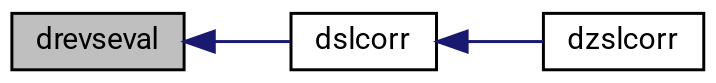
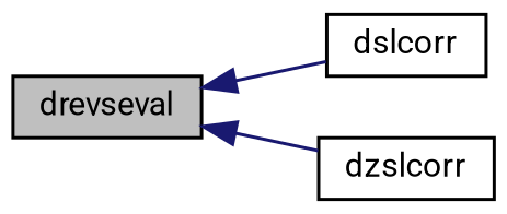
  digraph {
    fontname=Roboto
    rankdir=LR
    node [color=black fillcolor=white fontname=Roboto fontsize=10 shape=record style=filled]
    edge [color=midnightblue dir=back fontname=Roboto fontsize=10 labelfontname=FreeSans labelfontsize=10 style=solid]
    n1 [fillcolor=grey75 fontcolor=black height=0.2 label=drevseval width=0.4]
    n2 [height=0.2 label=dslcorr width=0.4]
    n3 [height=0.2 label=dzslcorr width=0.4]
    n1 -> n2
-   n2 -> n3
+   n1 -> n3
  }
